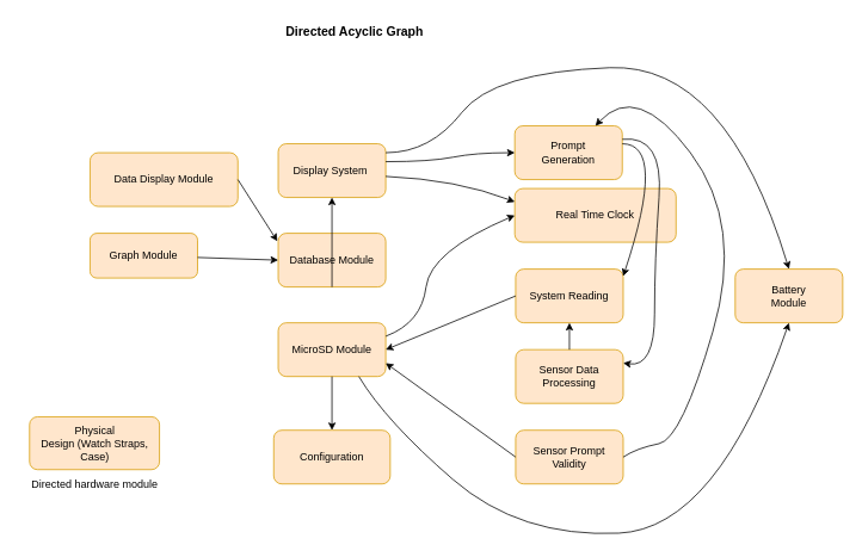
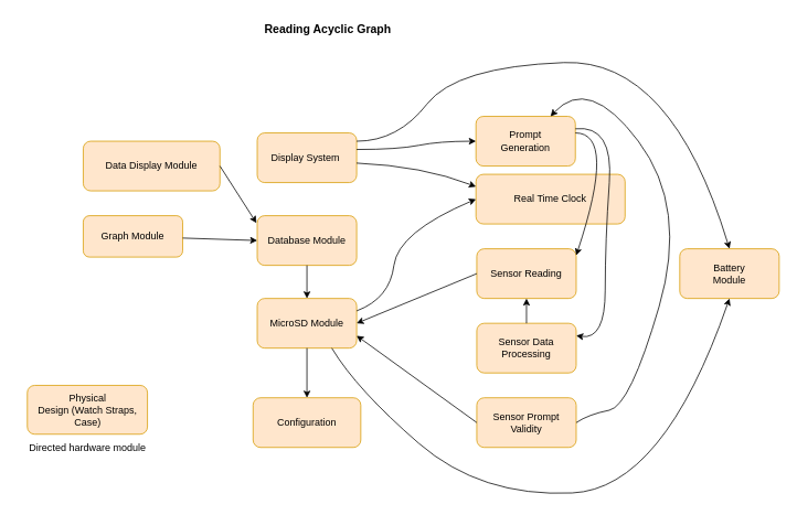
  <mxCell id="0" />
  <mxCell id="1" parent="0" />
  <mxCell id="2" value="Battery &lt;br&gt;Module" style="rounded=1;whiteSpace=wrap;html=1;fillColor=#ffe6cc;strokeColor=#d79b00;" parent="1" vertex="1"><mxGeometry x="820" y="300" width="120" height="60" as="geometry" /></mxCell>
- <mxCell id="3" value="System Reading" style="rounded=1;whiteSpace=wrap;html=1;fillColor=#ffe6cc;strokeColor=#d79b00;" parent="1" vertex="1"><mxGeometry x="575" y="300" width="120" height="60" as="geometry" /></mxCell>
+ <mxCell id="3" value="Sensor Reading" style="rounded=1;whiteSpace=wrap;html=1;fillColor=#ffe6cc;strokeColor=#d79b00;" parent="1" vertex="1"><mxGeometry x="575" y="300" width="120" height="60" as="geometry" /></mxCell>
  <mxCell id="4" value="Database Module" style="rounded=1;whiteSpace=wrap;html=1;fillColor=#ffe6cc;strokeColor=#d79b00;" parent="1" vertex="1"><mxGeometry x="310" y="260" width="120" height="60" as="geometry" /></mxCell>
  <mxCell id="5" value="Display System&amp;nbsp;" style="rounded=1;whiteSpace=wrap;html=1;fillColor=#ffe6cc;strokeColor=#d79b00;" parent="1" vertex="1"><mxGeometry x="310" y="160" width="120" height="60" as="geometry" /></mxCell>
  <mxCell id="6" value="Prompt &lt;br&gt;Generation" style="rounded=1;whiteSpace=wrap;html=1;fillColor=#ffe6cc;strokeColor=#d79b00;" parent="1" vertex="1"><mxGeometry x="574" y="140" width="120" height="60" as="geometry" /></mxCell>
  <mxCell id="7" value="Real Time Clock" style="rounded=1;whiteSpace=wrap;html=1;fillColor=#ffe6cc;strokeColor=#d79b00;" parent="1" vertex="1"><mxGeometry x="574" y="210" width="180" height="60" as="geometry" /></mxCell>
  <mxCell id="8" value="Graph Module" style="rounded=1;whiteSpace=wrap;html=1;fillColor=#ffe6cc;strokeColor=#d79b00;" parent="1" vertex="1"><mxGeometry x="100" y="260" width="120" height="50" as="geometry" /></mxCell>
  <mxCell id="9" value="Configuration" style="rounded=1;whiteSpace=wrap;html=1;fillColor=#ffe6cc;strokeColor=#d79b00;" parent="1" vertex="1"><mxGeometry x="305" y="480" width="130" height="60" as="geometry" /></mxCell>
  <mxCell id="10" value="Physical &lt;br&gt;Design (Watch Straps, Case)" style="rounded=1;whiteSpace=wrap;html=1;fillColor=#ffe6cc;strokeColor=#d79b00;" parent="1" vertex="1"><mxGeometry x="32.5" y="465" width="145" height="59" as="geometry" /></mxCell>
- <mxCell id="11" value="&lt;font style=&quot;font-size: 14px;&quot;&gt;&lt;b&gt;Directed Acyclic Graph&lt;/b&gt;&lt;/font&gt;" style="text;html=1;align=center;verticalAlign=middle;resizable=0;points=[];autosize=1;strokeColor=none;fillColor=none;" parent="1" vertex="1"><mxGeometry x="305" y="20" width="180" height="30" as="geometry" /></mxCell>
+ <mxCell id="11" value="&lt;font style=&quot;font-size: 14px;&quot;&gt;&lt;b&gt;Reading Acyclic Graph&lt;/b&gt;&lt;/font&gt;" style="text;html=1;align=center;verticalAlign=middle;resizable=0;points=[];autosize=1;strokeColor=none;fillColor=none;" parent="1" vertex="1"><mxGeometry x="305" y="20" width="180" height="30" as="geometry" /></mxCell>
  <mxCell id="12" value="" style="curved=1;endArrow=classic;html=1;rounded=0;fontSize=14;exitX=0.999;exitY=0.607;exitDx=0;exitDy=0;exitPerimeter=0;entryX=0;entryY=0.25;entryDx=0;entryDy=0;" parent="1" source="5" target="7" edge="1"><mxGeometry width="50" height="50" relative="1" as="geometry"><mxPoint x="460" y="200" as="sourcePoint" /><mxPoint x="510" y="150" as="targetPoint" /><Array as="points"><mxPoint x="510" y="200" /></Array></mxGeometry></mxCell>
  <mxCell id="13" value="" style="curved=1;endArrow=classic;html=1;rounded=0;fontSize=14;entryX=0;entryY=0.5;entryDx=0;entryDy=0;" parent="1" target="6" edge="1"><mxGeometry width="50" height="50" relative="1" as="geometry"><mxPoint x="430" y="180" as="sourcePoint" /><mxPoint x="480" y="130" as="targetPoint" /><Array as="points"><mxPoint x="480" y="180" /><mxPoint x="530" y="170" /></Array></mxGeometry></mxCell>
  <mxCell id="14" value="" style="curved=1;endArrow=classic;html=1;rounded=0;fontSize=14;entryX=0.5;entryY=0;entryDx=0;entryDy=0;" parent="1" target="2" edge="1"><mxGeometry width="50" height="50" relative="1" as="geometry"><mxPoint x="430" y="170" as="sourcePoint" /><mxPoint x="480" y="120" as="targetPoint" /><Array as="points"><mxPoint x="480" y="170" /><mxPoint x="550" y="80" /><mxPoint x="810" y="70" /></Array></mxGeometry></mxCell>
  <mxCell id="15" value="&lt;font style=&quot;font-size: 12px;&quot;&gt;Directed hardware module&lt;/font&gt;" style="text;html=1;align=center;verticalAlign=middle;resizable=0;points=[];autosize=1;strokeColor=none;fillColor=none;fontSize=14;" parent="1" vertex="1"><mxGeometry x="20" y="525" width="170" height="30" as="geometry" /></mxCell>
  <mxCell id="16" value="MicroSD Module" style="rounded=1;whiteSpace=wrap;html=1;fillColor=#ffe6cc;strokeColor=#d79b00;" parent="1" vertex="1"><mxGeometry x="310" y="360" width="120" height="60" as="geometry" /></mxCell>
  <mxCell id="17" value="Sensor Data Processing" style="rounded=1;whiteSpace=wrap;html=1;fillColor=#ffe6cc;strokeColor=#d79b00;" parent="1" vertex="1"><mxGeometry x="575" y="390" width="120" height="60" as="geometry" /></mxCell>
  <mxCell id="18" value="Sensor Prompt Validity" style="rounded=1;whiteSpace=wrap;html=1;fillColor=#ffe6cc;strokeColor=#d79b00;" parent="1" vertex="1"><mxGeometry x="575" y="480" width="120" height="60" as="geometry" /></mxCell>
  <mxCell id="19" value="Data Display Module" style="rounded=1;whiteSpace=wrap;html=1;fillColor=#ffe6cc;strokeColor=#d79b00;" parent="1" vertex="1"><mxGeometry x="100" y="170" width="165" height="60" as="geometry" /></mxCell>
- <mxCell id="20" value="" style="endArrow=classic;html=1;rounded=0;exitX=0.5;exitY=1;exitDx=0;exitDy=0;" parent="1" source="4" target="5" edge="1"><mxGeometry width="50" height="50" relative="1" as="geometry"><mxPoint x="380" y="390" as="sourcePoint" /><mxPoint x="430" y="340" as="targetPoint" /></mxGeometry></mxCell>
+ <mxCell id="20" value="" style="endArrow=classic;html=1;rounded=0;exitX=0.5;exitY=1;exitDx=0;exitDy=0;entryX=0.5;entryY=0;entryDx=0;entryDy=0;" parent="1" source="4" target="16" edge="1"><mxGeometry width="50" height="50" relative="1" as="geometry"><mxPoint x="380" y="390" as="sourcePoint" /><mxPoint x="430" y="340" as="targetPoint" /></mxGeometry></mxCell>
  <mxCell id="21" value="" style="endArrow=classic;html=1;rounded=0;entryX=0;entryY=0.5;entryDx=0;entryDy=0;" parent="1" source="8" target="4" edge="1"><mxGeometry width="50" height="50" relative="1" as="geometry"><mxPoint x="220" y="390" as="sourcePoint" /><mxPoint x="270" y="340" as="targetPoint" /></mxGeometry></mxCell>
  <mxCell id="22" value="" style="endArrow=classic;html=1;rounded=0;entryX=0.5;entryY=0;entryDx=0;entryDy=0;exitX=0.5;exitY=1;exitDx=0;exitDy=0;" parent="1" source="16" target="9" edge="1"><mxGeometry width="50" height="50" relative="1" as="geometry"><mxPoint x="310" y="470" as="sourcePoint" /><mxPoint x="360" y="420" as="targetPoint" /></mxGeometry></mxCell>
  <mxCell id="23" value="" style="curved=1;endArrow=classic;html=1;rounded=0;entryX=0;entryY=0.5;entryDx=0;entryDy=0;exitX=1;exitY=0.25;exitDx=0;exitDy=0;" parent="1" source="16" target="7" edge="1"><mxGeometry width="50" height="50" relative="1" as="geometry"><mxPoint x="430" y="400" as="sourcePoint" /><mxPoint x="480" y="350" as="targetPoint" /><Array as="points"><mxPoint x="470" y="360" /><mxPoint x="480" y="280" /></Array></mxGeometry></mxCell>
  <mxCell id="24" value="" style="curved=1;endArrow=classic;html=1;rounded=0;entryX=1;entryY=0.133;entryDx=0;entryDy=0;entryPerimeter=0;" parent="1" target="3" edge="1"><mxGeometry width="50" height="50" relative="1" as="geometry"><mxPoint x="694" y="160" as="sourcePoint" /><mxPoint x="744" y="110" as="targetPoint" /><Array as="points"><mxPoint x="744" y="160" /></Array></mxGeometry></mxCell>
  <mxCell id="25" value="" style="curved=1;endArrow=classic;html=1;rounded=0;exitX=1;exitY=0.25;exitDx=0;exitDy=0;entryX=1;entryY=0.25;entryDx=0;entryDy=0;" parent="1" source="6" target="17" edge="1"><mxGeometry width="50" height="50" relative="1" as="geometry"><mxPoint x="700" y="150" as="sourcePoint" /><mxPoint x="700" y="390" as="targetPoint" /><Array as="points"><mxPoint x="740" y="150" /><mxPoint x="730" y="290" /><mxPoint x="730" y="410" /></Array></mxGeometry></mxCell>
  <mxCell id="26" value="" style="curved=1;endArrow=classic;html=1;rounded=0;exitX=1;exitY=0.5;exitDx=0;exitDy=0;entryX=0.75;entryY=0;entryDx=0;entryDy=0;" parent="1" source="18" target="6" edge="1"><mxGeometry width="50" height="50" relative="1" as="geometry"><mxPoint x="700" y="510" as="sourcePoint" /><mxPoint x="690" y="150" as="targetPoint" /><Array as="points"><mxPoint x="710" y="500" /><mxPoint x="760" y="490" /><mxPoint x="830" y="250" /><mxPoint x="710" y="90" /></Array></mxGeometry></mxCell>
  <mxCell id="27" value="" style="endArrow=classic;html=1;rounded=0;entryX=1;entryY=0.5;entryDx=0;entryDy=0;exitX=0;exitY=0.5;exitDx=0;exitDy=0;" parent="1" source="3" target="16" edge="1"><mxGeometry width="50" height="50" relative="1" as="geometry"><mxPoint x="470" y="450" as="sourcePoint" /><mxPoint x="520" y="400" as="targetPoint" /></mxGeometry></mxCell>
  <mxCell id="28" value="" style="endArrow=classic;html=1;rounded=0;exitX=0.5;exitY=0;exitDx=0;exitDy=0;entryX=0.5;entryY=1;entryDx=0;entryDy=0;" parent="1" source="17" target="3" edge="1"><mxGeometry width="50" height="50" relative="1" as="geometry"><mxPoint x="590" y="410" as="sourcePoint" /><mxPoint x="640" y="360" as="targetPoint" /></mxGeometry></mxCell>
  <mxCell id="29" value="" style="endArrow=classic;html=1;rounded=0;exitX=0;exitY=0.5;exitDx=0;exitDy=0;entryX=1;entryY=0.75;entryDx=0;entryDy=0;" parent="1" source="18" target="16" edge="1"><mxGeometry width="50" height="50" relative="1" as="geometry"><mxPoint x="460" y="480" as="sourcePoint" /><mxPoint x="510" y="430" as="targetPoint" /></mxGeometry></mxCell>
  <mxCell id="30" value="" style="endArrow=classic;html=1;rounded=0;entryX=-0.008;entryY=0.148;entryDx=0;entryDy=0;exitX=1;exitY=0.5;exitDx=0;exitDy=0;entryPerimeter=0;" parent="1" source="19" target="4" edge="1"><mxGeometry width="50" height="50" relative="1" as="geometry"><mxPoint x="220" y="230" as="sourcePoint" /><mxPoint x="270" y="180" as="targetPoint" /></mxGeometry></mxCell>
  <mxCell id="31" value="" style="curved=1;endArrow=classic;html=1;rounded=0;entryX=0.5;entryY=1;entryDx=0;entryDy=0;exitX=0.75;exitY=1;exitDx=0;exitDy=0;" parent="1" source="16" target="2" edge="1"><mxGeometry width="50" height="50" relative="1" as="geometry"><mxPoint x="580" y="650" as="sourcePoint" /><mxPoint x="630" y="600" as="targetPoint" /><Array as="points"><mxPoint x="430" y="470" /><mxPoint x="580" y="600" /><mxPoint x="800" y="590" /></Array></mxGeometry></mxCell>
